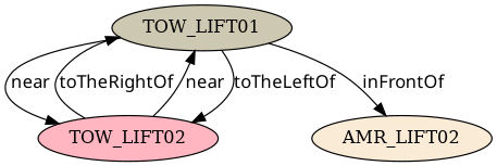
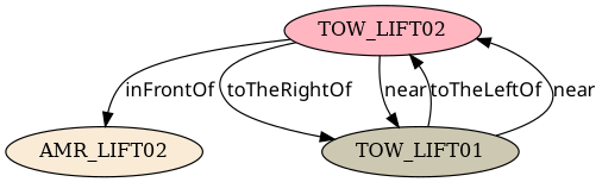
  digraph {
    node [style=filled]
    edge [color=black fontname=Sans style=filled]
    n1 [fillcolor=antiquewhite label=AMR_LIFT02]
    n2 [fillcolor=lightpink label=TOW_LIFT02]
    n3 [fillcolor=cornsilk3 label=TOW_LIFT01]
-   n3 -> n1 [label=inFrontOf]
+   n2 -> n1 [label=inFrontOf]
    n2 -> n3 [label=toTheRightOf]
    n2 -> n3 [label=near]
    n3 -> n2 [label=toTheLeftOf]
    n3 -> n2 [label=near]
  }
